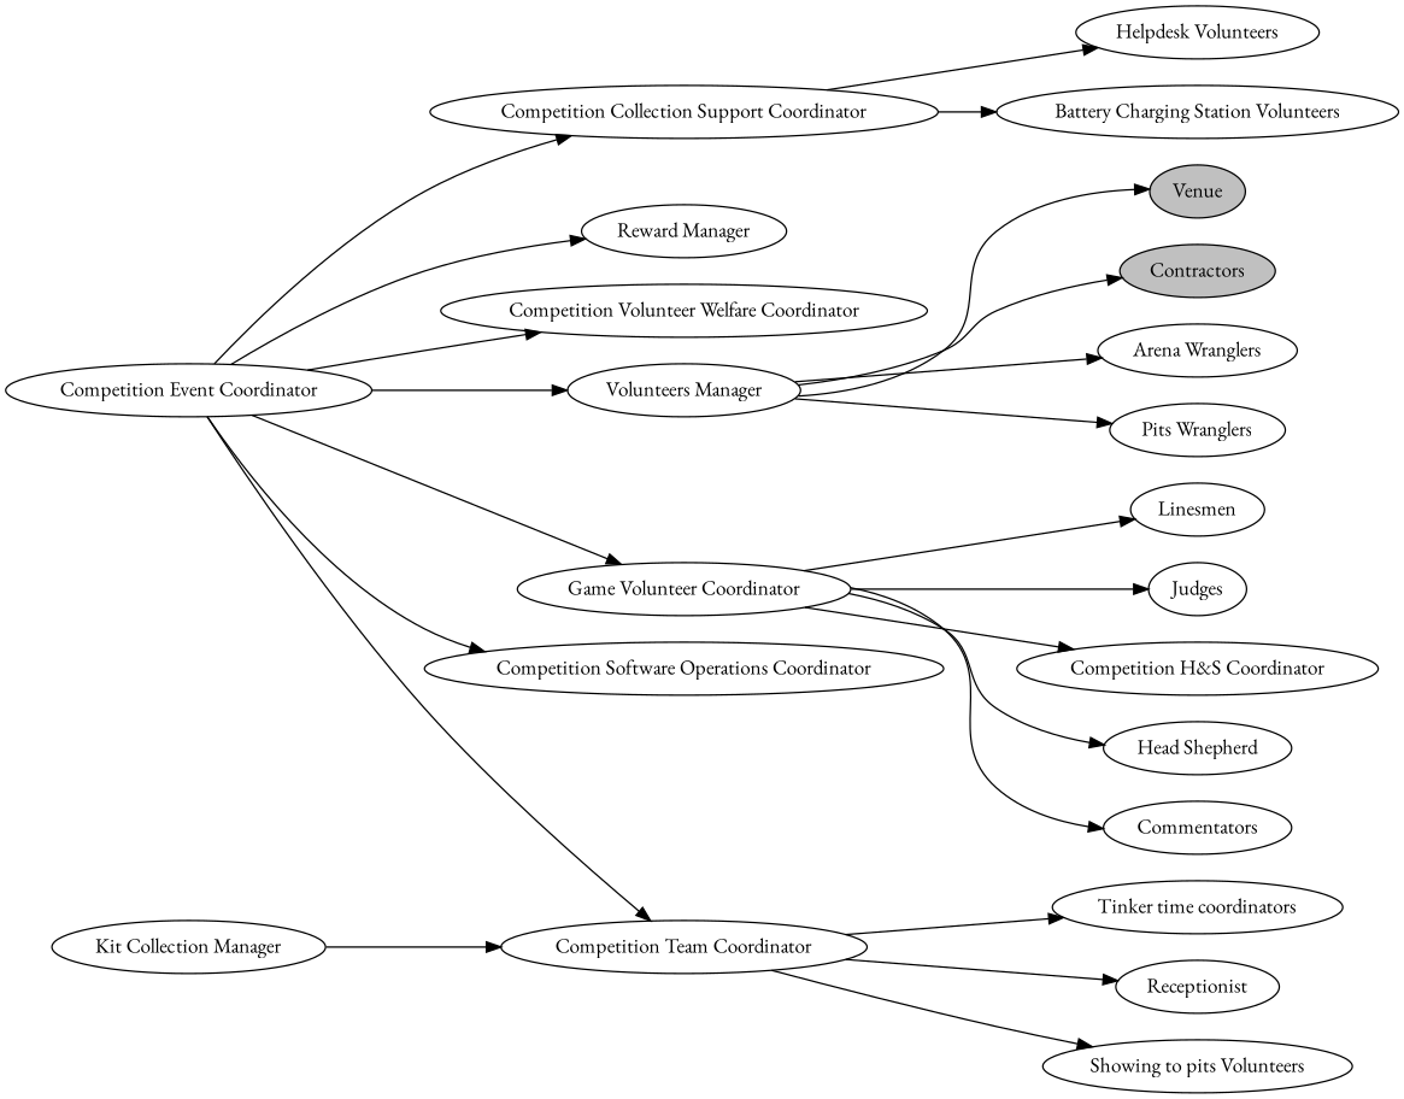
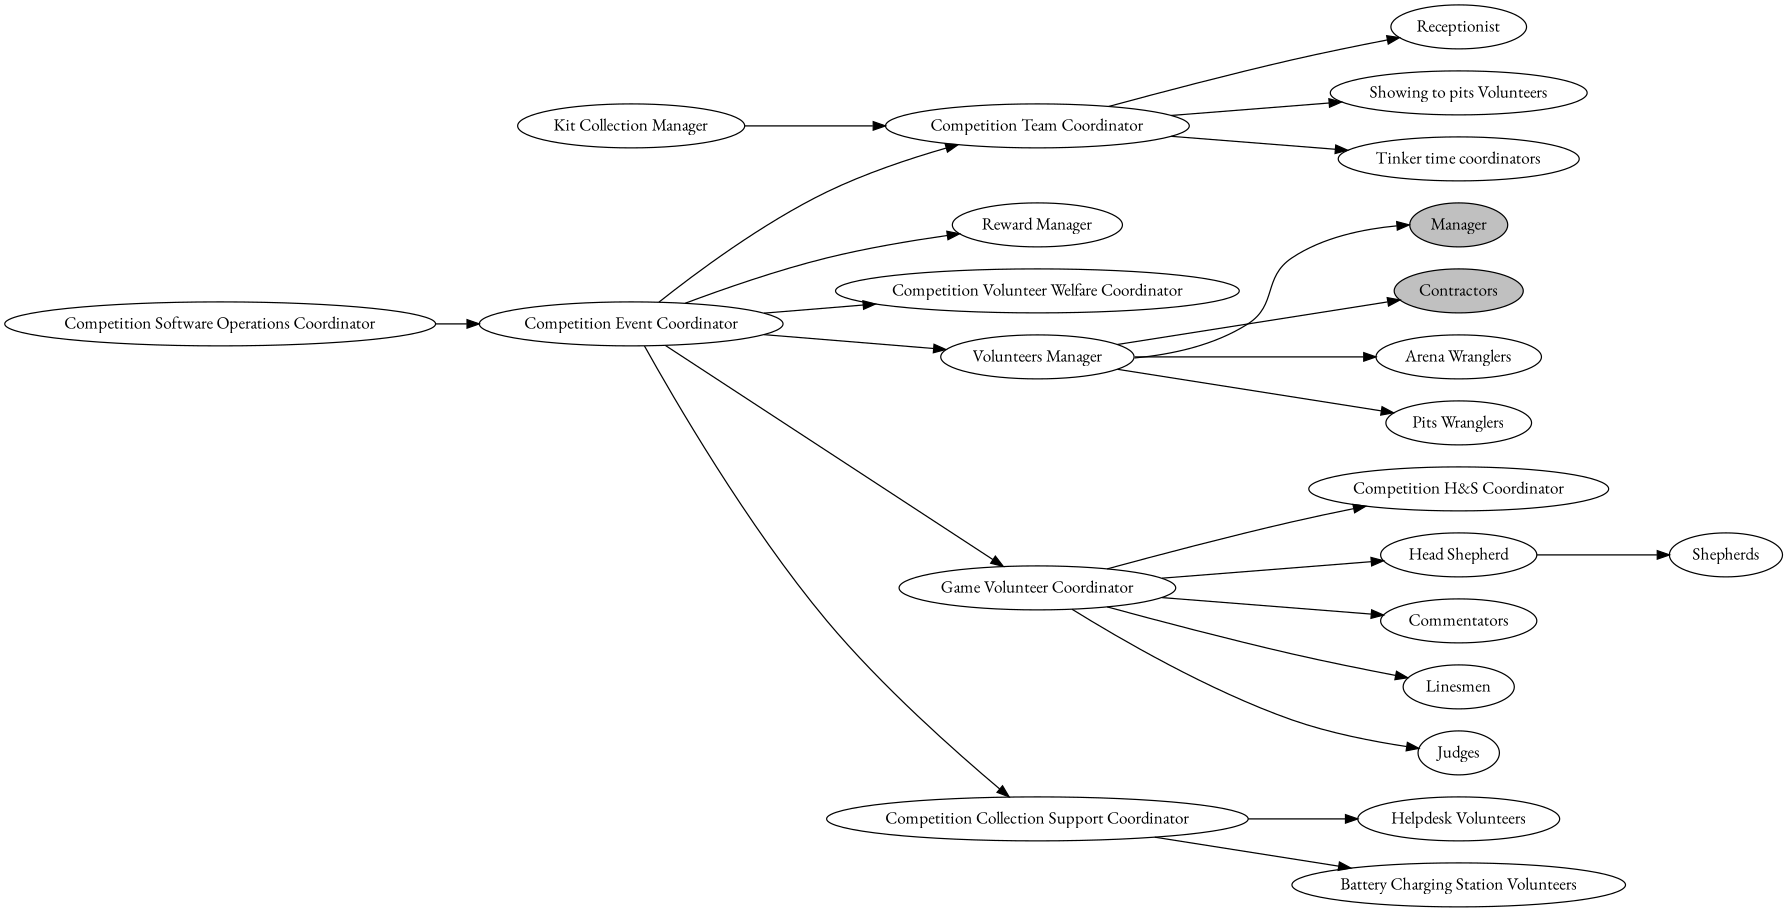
  digraph {
    fontname="EB Garamond"
    rankdir=LR
    node [fontname="EB Garamond"]
    edge [fontname="EB Garamond"]
    n1 [label="Competition Event Coordinator"]
    n2 [label="Reward Manager"]
    n3 [label="Competition Volunteer Welfare Coordinator"]
    n4 [label="Volunteers Manager"]
    n5 [label="Competition Team Coordinator"]
    n6 [label="Game Volunteer Coordinator"]
    n7 [label="Competition Software Operations Coordinator"]
    n8 [label="Competition Collection Support Coordinator"]
-   n9 [fillcolor=grey label=Venue style=filled]
+   n9 [fillcolor=grey label=Manager style=filled]
    n10 [fillcolor=grey label=Contractors style=filled]
    n11 [label="Arena Wranglers"]
    n12 [label="Pits Wranglers"]
    n13 [label=Receptionist]
    n14 [label="Showing to pits Volunteers"]
    n15 [label="Tinker time coordinators"]
    n16 [label="Competition H&S Coordinator"]
    n17 [label="Head Shepherd"]
    n18 [label=Commentators]
    n19 [label=Linesmen]
    n20 [label=Judges]
    n21 [label="Helpdesk Volunteers"]
    n22 [label="Battery Charging Station Volunteers"]
    n23 [label="Kit Collection Manager"]
+   n24 [label=Shepherds]
    n1 -> n2
    n1 -> n3
    n1 -> n4
    n1 -> n5
    n1 -> n6
-   n1 -> n7
+   n7 -> n1
    n1 -> n8
    n4 -> n9
    n4 -> n10
    n4 -> n11
    n4 -> n12
    n5 -> n13
    n5 -> n14
    n5 -> n15
    n6 -> n16
    n6 -> n17
    n6 -> n18
    n6 -> n19
    n6 -> n20
    n8 -> n21
    n8 -> n22
+   n17 -> n24
    n23 -> n5
  }
